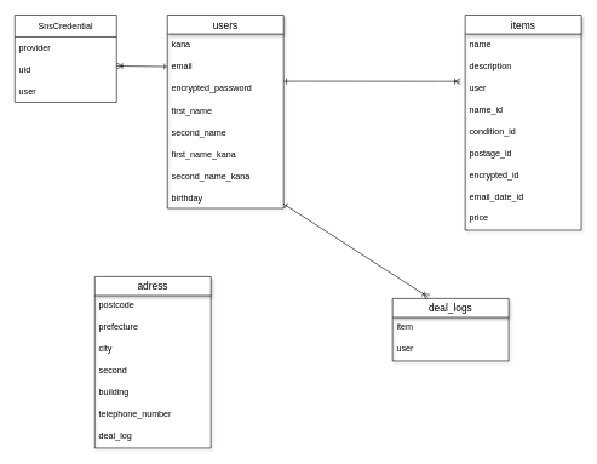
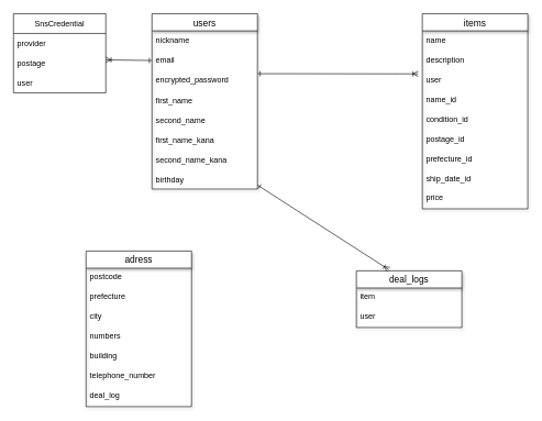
  <mxCell id="0" />
  <mxCell id="1" parent="0" />
  <mxCell id="2" value="users" style="swimlane;fontStyle=0;childLayout=stackLayout;horizontal=1;startSize=26;horizontalStack=0;resizeParent=1;resizeParentMax=0;resizeLast=0;collapsible=1;marginBottom=0;align=center;fontSize=14;shadow=1;" parent="1" vertex="1"><mxGeometry x="230" y="20" width="160" height="266" as="geometry"><mxRectangle x="40" y="40" width="70" height="26" as="alternateBounds" /></mxGeometry></mxCell>
- <mxCell id="3" value="kana" style="text;strokeColor=none;fillColor=none;spacingLeft=4;spacingRight=4;overflow=hidden;rotatable=0;points=[[0,0.5],[1,0.5]];portConstraint=eastwest;fontSize=12;" parent="2" vertex="1"><mxGeometry y="26" width="160" height="30" as="geometry" /></mxCell>
+ <mxCell id="3" value="nickname" style="text;strokeColor=none;fillColor=none;spacingLeft=4;spacingRight=4;overflow=hidden;rotatable=0;points=[[0,0.5],[1,0.5]];portConstraint=eastwest;fontSize=12;" parent="2" vertex="1"><mxGeometry y="26" width="160" height="30" as="geometry" /></mxCell>
  <mxCell id="4" value="email" style="text;strokeColor=none;fillColor=none;spacingLeft=4;spacingRight=4;overflow=hidden;rotatable=0;points=[[0,0.5],[1,0.5]];portConstraint=eastwest;fontSize=12;" parent="2" vertex="1"><mxGeometry y="56" width="160" height="30" as="geometry" /></mxCell>
  <mxCell id="5" value="encrypted_password" style="text;strokeColor=none;fillColor=none;spacingLeft=4;spacingRight=4;overflow=hidden;rotatable=0;points=[[0,0.5],[1,0.5]];portConstraint=eastwest;fontSize=12;rounded=0;" parent="2" vertex="1"><mxGeometry y="86" width="160" height="30" as="geometry" /></mxCell>
  <mxCell id="6" value="first_name" style="text;strokeColor=none;fillColor=none;spacingLeft=4;spacingRight=4;overflow=hidden;rotatable=0;points=[[0,0.5],[1,0.5]];portConstraint=eastwest;fontSize=12;rounded=0;verticalAlign=middle;" parent="2" vertex="1"><mxGeometry y="116" width="160" height="30" as="geometry" /></mxCell>
  <mxCell id="7" value="second_name" style="text;strokeColor=none;fillColor=none;spacingLeft=4;spacingRight=4;overflow=hidden;rotatable=0;points=[[0,0.5],[1,0.5]];portConstraint=eastwest;fontSize=12;rounded=0;verticalAlign=middle;" parent="2" vertex="1"><mxGeometry y="146" width="160" height="30" as="geometry" /></mxCell>
  <mxCell id="8" value="first_name_kana" style="text;strokeColor=none;fillColor=none;spacingLeft=4;spacingRight=4;overflow=hidden;rotatable=0;points=[[0,0.5],[1,0.5]];portConstraint=eastwest;fontSize=12;rounded=0;verticalAlign=middle;" parent="2" vertex="1"><mxGeometry y="176" width="160" height="30" as="geometry" /></mxCell>
  <mxCell id="9" value="second_name_kana" style="text;strokeColor=none;fillColor=none;spacingLeft=4;spacingRight=4;overflow=hidden;rotatable=0;points=[[0,0.5],[1,0.5]];portConstraint=eastwest;fontSize=12;rounded=0;verticalAlign=middle;" parent="2" vertex="1"><mxGeometry y="206" width="160" height="30" as="geometry" /></mxCell>
  <mxCell id="10" value="birthday" style="text;strokeColor=none;fillColor=none;spacingLeft=4;spacingRight=4;overflow=hidden;rotatable=0;points=[[0,0.5],[1,0.5]];portConstraint=eastwest;fontSize=12;rounded=0;verticalAlign=middle;" parent="2" vertex="1"><mxGeometry y="236" width="160" height="30" as="geometry" /></mxCell>
  <mxCell id="11" value="items" style="swimlane;fontStyle=0;childLayout=stackLayout;horizontal=1;startSize=26;horizontalStack=0;resizeParent=1;resizeParentMax=0;resizeLast=0;collapsible=1;marginBottom=0;align=center;fontSize=14;rounded=0;shadow=1;html=0;" parent="1" vertex="1"><mxGeometry x="640" y="20" width="160" height="296" as="geometry" /></mxCell>
  <mxCell id="12" value="name" style="text;strokeColor=none;fillColor=none;spacingLeft=4;spacingRight=4;overflow=hidden;rotatable=0;points=[[0,0.5],[1,0.5]];portConstraint=eastwest;fontSize=12;rounded=0;shadow=1;html=0;" parent="11" vertex="1"><mxGeometry y="26" width="160" height="30" as="geometry" /></mxCell>
  <mxCell id="13" value="description" style="text;strokeColor=none;fillColor=none;spacingLeft=4;spacingRight=4;overflow=hidden;rotatable=0;points=[[0,0.5],[1,0.5]];portConstraint=eastwest;fontSize=12;rounded=0;shadow=1;html=0;" parent="11" vertex="1"><mxGeometry y="56" width="160" height="30" as="geometry" /></mxCell>
  <mxCell id="14" value="user" style="text;strokeColor=none;fillColor=none;spacingLeft=4;spacingRight=4;overflow=hidden;rotatable=0;points=[[0,0.5],[1,0.5]];portConstraint=eastwest;fontSize=12;rounded=0;shadow=1;html=0;" parent="11" vertex="1"><mxGeometry y="86" width="160" height="30" as="geometry" /></mxCell>
  <mxCell id="15" value="name_id" style="text;strokeColor=none;fillColor=none;spacingLeft=4;spacingRight=4;overflow=hidden;rotatable=0;points=[[0,0.5],[1,0.5]];portConstraint=eastwest;fontSize=12;rounded=0;shadow=1;html=0;" parent="11" vertex="1"><mxGeometry y="116" width="160" height="30" as="geometry" /></mxCell>
  <mxCell id="16" value="condition_id" style="text;strokeColor=none;fillColor=none;spacingLeft=4;spacingRight=4;overflow=hidden;rotatable=0;points=[[0,0.5],[1,0.5]];portConstraint=eastwest;fontSize=12;rounded=0;shadow=1;html=0;" parent="11" vertex="1"><mxGeometry y="146" width="160" height="30" as="geometry" /></mxCell>
  <mxCell id="17" value="postage_id" style="text;strokeColor=none;fillColor=none;spacingLeft=4;spacingRight=4;overflow=hidden;rotatable=0;points=[[0,0.5],[1,0.5]];portConstraint=eastwest;fontSize=12;rounded=0;shadow=1;html=0;" parent="11" vertex="1"><mxGeometry y="176" width="160" height="30" as="geometry" /></mxCell>
- <mxCell id="18" value="encrypted_id" style="text;strokeColor=none;fillColor=none;spacingLeft=4;spacingRight=4;overflow=hidden;rotatable=0;points=[[0,0.5],[1,0.5]];portConstraint=eastwest;fontSize=12;rounded=0;shadow=1;html=0;" parent="11" vertex="1"><mxGeometry y="206" width="160" height="30" as="geometry" /></mxCell>
- <mxCell id="19" value="email_date_id" style="text;strokeColor=none;fillColor=none;spacingLeft=4;spacingRight=4;overflow=hidden;rotatable=0;points=[[0,0.5],[1,0.5]];portConstraint=eastwest;fontSize=12;rounded=0;shadow=1;html=0;" parent="11" vertex="1"><mxGeometry y="236" width="160" height="30" as="geometry" /></mxCell>
+ <mxCell id="18" value="prefecture_id" style="text;strokeColor=none;fillColor=none;spacingLeft=4;spacingRight=4;overflow=hidden;rotatable=0;points=[[0,0.5],[1,0.5]];portConstraint=eastwest;fontSize=12;rounded=0;shadow=1;html=0;" parent="11" vertex="1"><mxGeometry y="206" width="160" height="30" as="geometry" /></mxCell>
+ <mxCell id="19" value="ship_date_id" style="text;strokeColor=none;fillColor=none;spacingLeft=4;spacingRight=4;overflow=hidden;rotatable=0;points=[[0,0.5],[1,0.5]];portConstraint=eastwest;fontSize=12;rounded=0;shadow=1;html=0;" parent="11" vertex="1"><mxGeometry y="236" width="160" height="30" as="geometry" /></mxCell>
  <mxCell id="20" value="price" style="text;strokeColor=none;fillColor=none;spacingLeft=4;spacingRight=4;overflow=hidden;rotatable=0;points=[[0,0.5],[1,0.5]];portConstraint=eastwest;fontSize=12;rounded=0;shadow=1;html=0;" parent="11" vertex="1"><mxGeometry y="266" width="160" height="30" as="geometry" /></mxCell>
  <mxCell id="21" value="" style="edgeStyle=entityRelationEdgeStyle;fontSize=12;html=1;endArrow=ERoneToMany;startArrow=ERone;entryX=-0.039;entryY=0.175;entryDx=0;entryDy=0;entryPerimeter=0;startFill=0;endFill=0;" parent="1" target="14" edge="1"><mxGeometry width="100" height="100" relative="1" as="geometry"><mxPoint x="390" y="111" as="sourcePoint" /><mxPoint x="460" y="210" as="targetPoint" /></mxGeometry></mxCell>
  <mxCell id="22" value="deal_logs" style="swimlane;fontStyle=0;childLayout=stackLayout;horizontal=1;startSize=26;horizontalStack=0;resizeParent=1;resizeParentMax=0;resizeLast=0;collapsible=1;marginBottom=0;align=center;fontSize=14;rounded=0;shadow=1;html=0;" parent="1" vertex="1"><mxGeometry x="540" y="410" width="160" height="86" as="geometry" /></mxCell>
  <mxCell id="23" value="item" style="text;strokeColor=none;fillColor=none;spacingLeft=4;spacingRight=4;overflow=hidden;rotatable=0;points=[[0,0.5],[1,0.5]];portConstraint=eastwest;fontSize=12;rounded=0;shadow=1;html=0;" parent="22" vertex="1"><mxGeometry y="26" width="160" height="30" as="geometry" /></mxCell>
  <mxCell id="24" value="user" style="text;strokeColor=none;fillColor=none;spacingLeft=4;spacingRight=4;overflow=hidden;rotatable=0;points=[[0,0.5],[1,0.5]];portConstraint=eastwest;fontSize=12;rounded=0;shadow=1;html=0;" parent="22" vertex="1"><mxGeometry y="56" width="160" height="30" as="geometry" /></mxCell>
  <mxCell id="25" value="adress" style="swimlane;fontStyle=0;childLayout=stackLayout;horizontal=1;startSize=26;horizontalStack=0;resizeParent=1;resizeParentMax=0;resizeLast=0;collapsible=1;marginBottom=0;align=center;fontSize=14;rounded=0;shadow=1;html=0;" parent="1" vertex="1"><mxGeometry x="130" y="380" width="160" height="236" as="geometry" /></mxCell>
  <mxCell id="26" value="postcode" style="text;strokeColor=none;fillColor=none;spacingLeft=4;spacingRight=4;overflow=hidden;rotatable=0;points=[[0,0.5],[1,0.5]];portConstraint=eastwest;fontSize=12;rounded=0;shadow=1;html=0;" parent="25" vertex="1"><mxGeometry y="26" width="160" height="30" as="geometry" /></mxCell>
  <mxCell id="27" value="prefecture" style="text;strokeColor=none;fillColor=none;spacingLeft=4;spacingRight=4;overflow=hidden;rotatable=0;points=[[0,0.5],[1,0.5]];portConstraint=eastwest;fontSize=12;rounded=0;shadow=1;html=0;" parent="25" vertex="1"><mxGeometry y="56" width="160" height="30" as="geometry" /></mxCell>
  <mxCell id="28" value="city" style="text;strokeColor=none;fillColor=none;spacingLeft=4;spacingRight=4;overflow=hidden;rotatable=0;points=[[0,0.5],[1,0.5]];portConstraint=eastwest;fontSize=12;rounded=0;shadow=1;html=0;" parent="25" vertex="1"><mxGeometry y="86" width="160" height="30" as="geometry" /></mxCell>
- <mxCell id="29" value="second" style="text;strokeColor=none;fillColor=none;spacingLeft=4;spacingRight=4;overflow=hidden;rotatable=0;points=[[0,0.5],[1,0.5]];portConstraint=eastwest;fontSize=12;rounded=0;shadow=1;html=0;" parent="25" vertex="1"><mxGeometry y="116" width="160" height="30" as="geometry" /></mxCell>
+ <mxCell id="29" value="numbers" style="text;strokeColor=none;fillColor=none;spacingLeft=4;spacingRight=4;overflow=hidden;rotatable=0;points=[[0,0.5],[1,0.5]];portConstraint=eastwest;fontSize=12;rounded=0;shadow=1;html=0;" parent="25" vertex="1"><mxGeometry y="116" width="160" height="30" as="geometry" /></mxCell>
  <mxCell id="30" value="building" style="text;strokeColor=none;fillColor=none;spacingLeft=4;spacingRight=4;overflow=hidden;rotatable=0;points=[[0,0.5],[1,0.5]];portConstraint=eastwest;fontSize=12;rounded=0;shadow=1;html=0;" parent="25" vertex="1"><mxGeometry y="146" width="160" height="30" as="geometry" /></mxCell>
  <mxCell id="31" value="telephone_number" style="text;strokeColor=none;fillColor=none;spacingLeft=4;spacingRight=4;overflow=hidden;rotatable=0;points=[[0,0.5],[1,0.5]];portConstraint=eastwest;fontSize=12;rounded=0;shadow=1;html=0;" parent="25" vertex="1"><mxGeometry y="176" width="160" height="30" as="geometry" /></mxCell>
  <mxCell id="32" value="deal_log" style="text;strokeColor=none;fillColor=none;spacingLeft=4;spacingRight=4;overflow=hidden;rotatable=0;points=[[0,0.5],[1,0.5]];portConstraint=eastwest;fontSize=12;rounded=0;shadow=1;html=0;" parent="25" vertex="1"><mxGeometry y="206" width="160" height="30" as="geometry" /></mxCell>
  <mxCell id="33" style="edgeStyle=none;html=1;entryX=0.306;entryY=-0.023;entryDx=0;entryDy=0;entryPerimeter=0;startArrow=ERone;startFill=0;endArrow=ERoneToMany;endFill=0;" parent="1" target="22" edge="1"><mxGeometry relative="1" as="geometry"><mxPoint x="390" y="280" as="sourcePoint" /></mxGeometry></mxCell>
  <mxCell id="34" value="SnsCredential" style="swimlane;fontStyle=0;childLayout=stackLayout;horizontal=1;startSize=30;horizontalStack=0;resizeParent=1;resizeParentMax=0;resizeLast=0;collapsible=1;marginBottom=0;" vertex="1" parent="1"><mxGeometry x="20" y="20" width="140" height="120" as="geometry" /></mxCell>
  <mxCell id="35" value="provider" style="text;strokeColor=none;fillColor=none;align=left;verticalAlign=middle;spacingLeft=4;spacingRight=4;overflow=hidden;points=[[0,0.5],[1,0.5]];portConstraint=eastwest;rotatable=0;" vertex="1" parent="34"><mxGeometry y="30" width="140" height="30" as="geometry" /></mxCell>
- <mxCell id="36" value="uid" style="text;strokeColor=none;fillColor=none;align=left;verticalAlign=middle;spacingLeft=4;spacingRight=4;overflow=hidden;points=[[0,0.5],[1,0.5]];portConstraint=eastwest;rotatable=0;" vertex="1" parent="34"><mxGeometry y="60" width="140" height="30" as="geometry" /></mxCell>
+ <mxCell id="36" value="postage" style="text;strokeColor=none;fillColor=none;align=left;verticalAlign=middle;spacingLeft=4;spacingRight=4;overflow=hidden;points=[[0,0.5],[1,0.5]];portConstraint=eastwest;rotatable=0;" vertex="1" parent="34"><mxGeometry y="60" width="140" height="30" as="geometry" /></mxCell>
  <mxCell id="37" value="user" style="text;strokeColor=none;fillColor=none;align=left;verticalAlign=middle;spacingLeft=4;spacingRight=4;overflow=hidden;points=[[0,0.5],[1,0.5]];portConstraint=eastwest;rotatable=0;" vertex="1" parent="34"><mxGeometry y="90" width="140" height="30" as="geometry" /></mxCell>
  <mxCell id="38" style="edgeStyle=none;html=1;exitX=0;exitY=0.5;exitDx=0;exitDy=0;endArrow=ERoneToMany;endFill=0;startArrow=ERone;startFill=0;" edge="1" parent="1" source="4"><mxGeometry relative="1" as="geometry"><mxPoint x="160" y="90" as="targetPoint" /></mxGeometry></mxCell>
